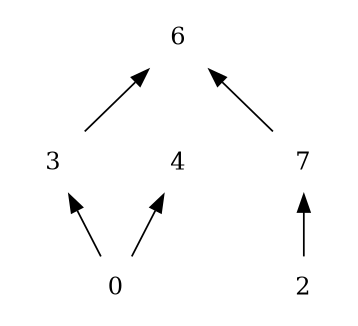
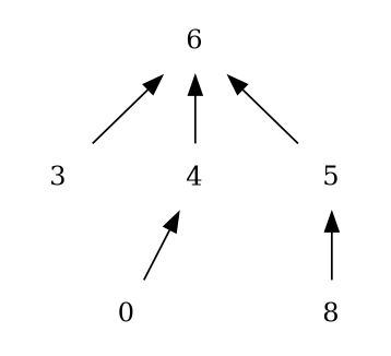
  digraph {
    rankdir=BT
    node [shape=plaintext]
    0
    3
    4
    6
-   5 [label=7]
-   2
-   0 -> 3
+   5
+   2 [label=8]
    0 -> 4
    3 -> 6
+   4 -> 6
    5 -> 6
    2 -> 5
  }
